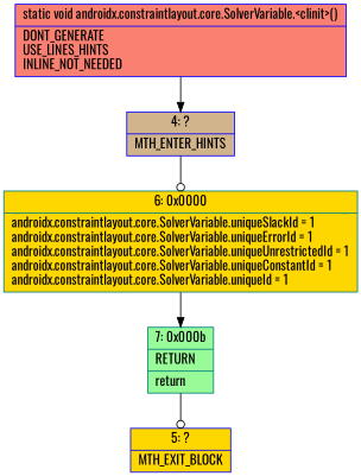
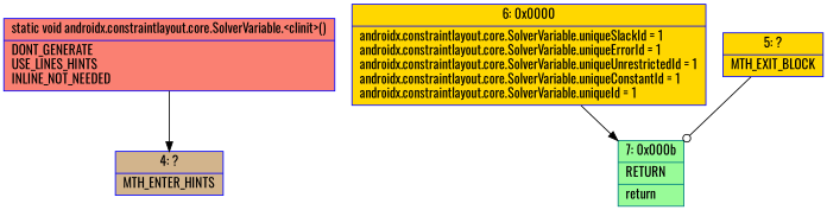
  digraph {
    fontname=Oswald
    node [color=blue fillcolor=gold fontname=Oswald shape=record style=filled]
    edge [arrowhead=odot fontname=Oswald]
    n1 [fillcolor=tan label="{4\:\ ?|MTH_ENTER_HINTS\l}"]
-   n2 [color=teal label="{6\:\ 0x0000|androidx.constraintlayout.core.SolverVariable.uniqueSlackId = 1\landroidx.constraintlayout.core.SolverVariable.uniqueErrorId = 1\landroidx.constraintlayout.core.SolverVariable.uniqueUnrestrictedId = 1\landroidx.constraintlayout.core.SolverVariable.uniqueConstantId = 1\landroidx.constraintlayout.core.SolverVariable.uniqueId = 1\l}"]
+   n2 [label="{6\:\ 0x0000|androidx.constraintlayout.core.SolverVariable.uniqueSlackId = 1\landroidx.constraintlayout.core.SolverVariable.uniqueErrorId = 1\landroidx.constraintlayout.core.SolverVariable.uniqueUnrestrictedId = 1\landroidx.constraintlayout.core.SolverVariable.uniqueConstantId = 1\landroidx.constraintlayout.core.SolverVariable.uniqueId = 1\l}"]
    n3 [color=teal fillcolor=palegreen label="{7\:\ 0x000b|RETURN\l|return\l}"]
    n4 [label="{5\:\ ?|MTH_EXIT_BLOCK\l}"]
    n5 [fillcolor=salmon label="{static void androidx.constraintlayout.core.SolverVariable.\<clinit\>()  | DONT_GENERATE\lUSE_LINES_HINTS\lINLINE_NOT_NEEDED\l}"]
-   n1 -> n2
    n2 -> n3 [arrowhead=normal]
-   n3 -> n4
+   n4 -> n3
    n5 -> n1 [arrowhead=normal]
  }
